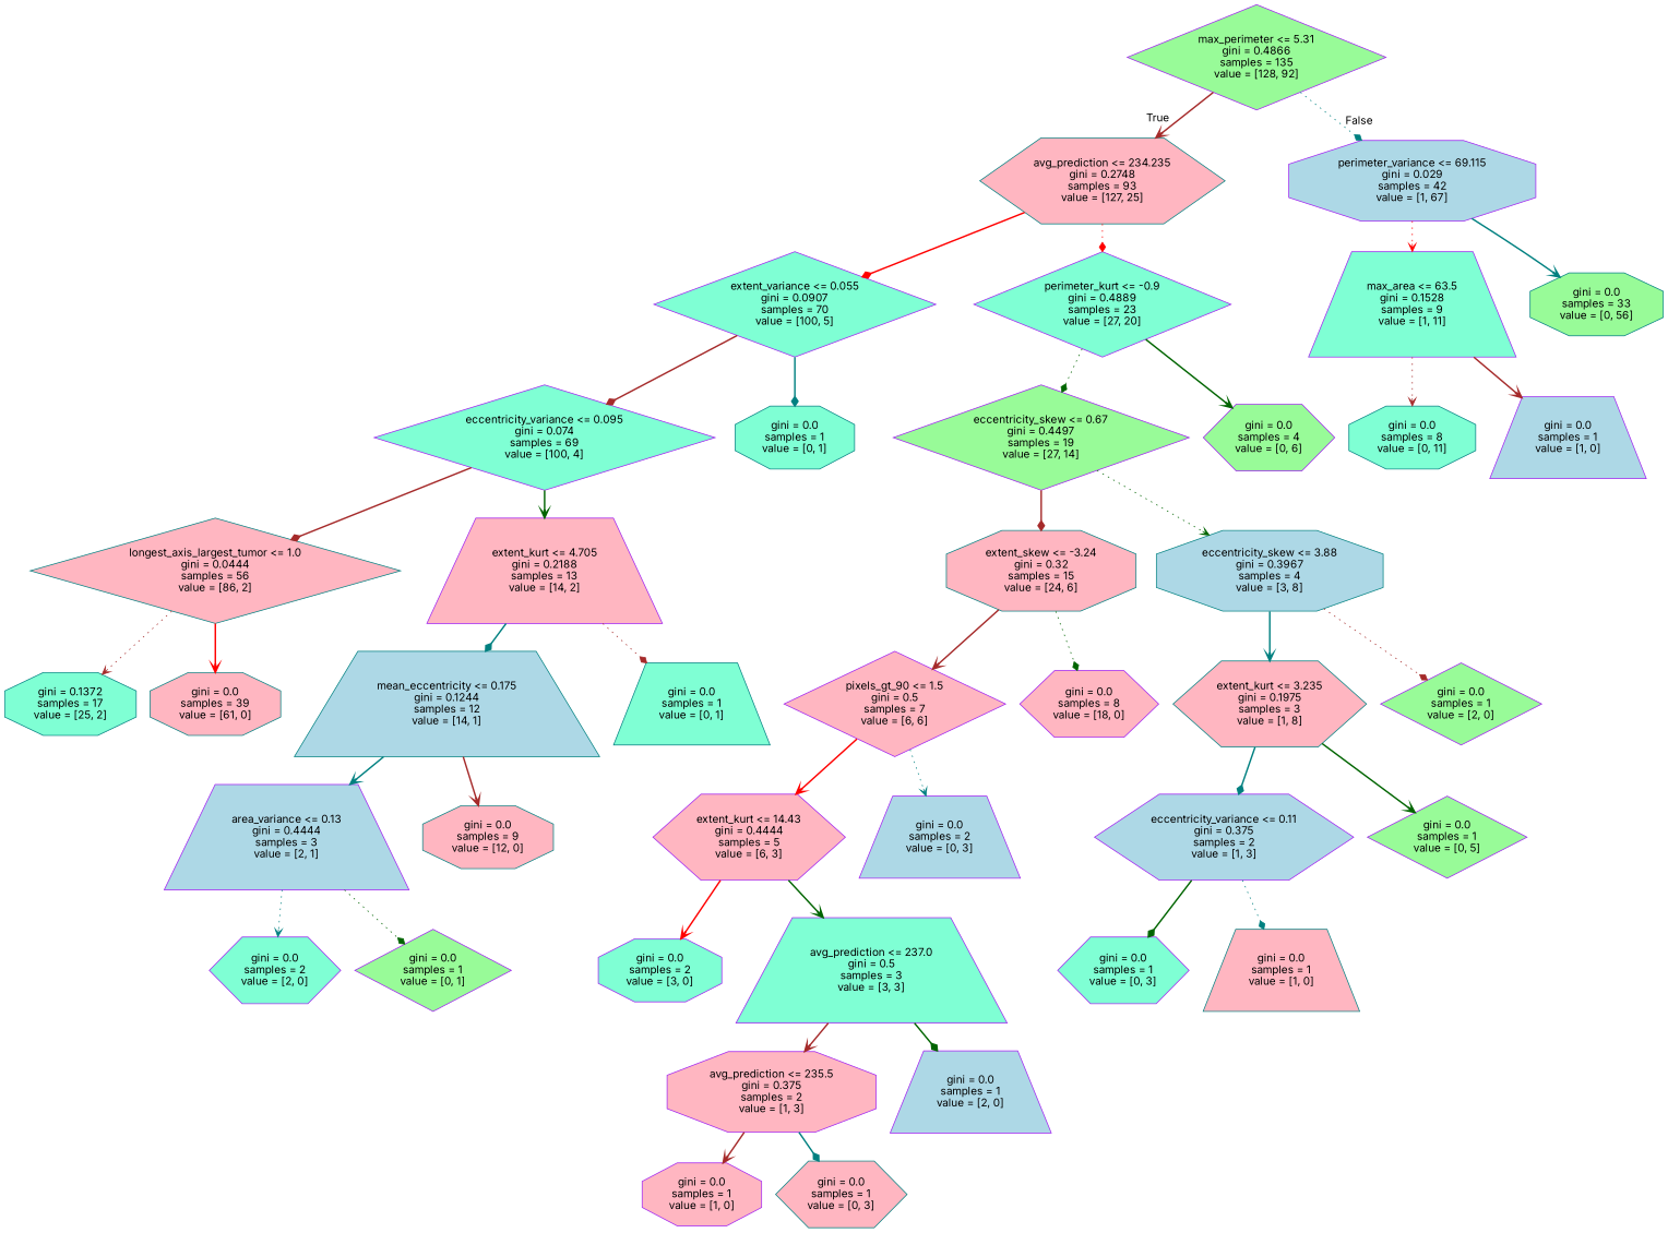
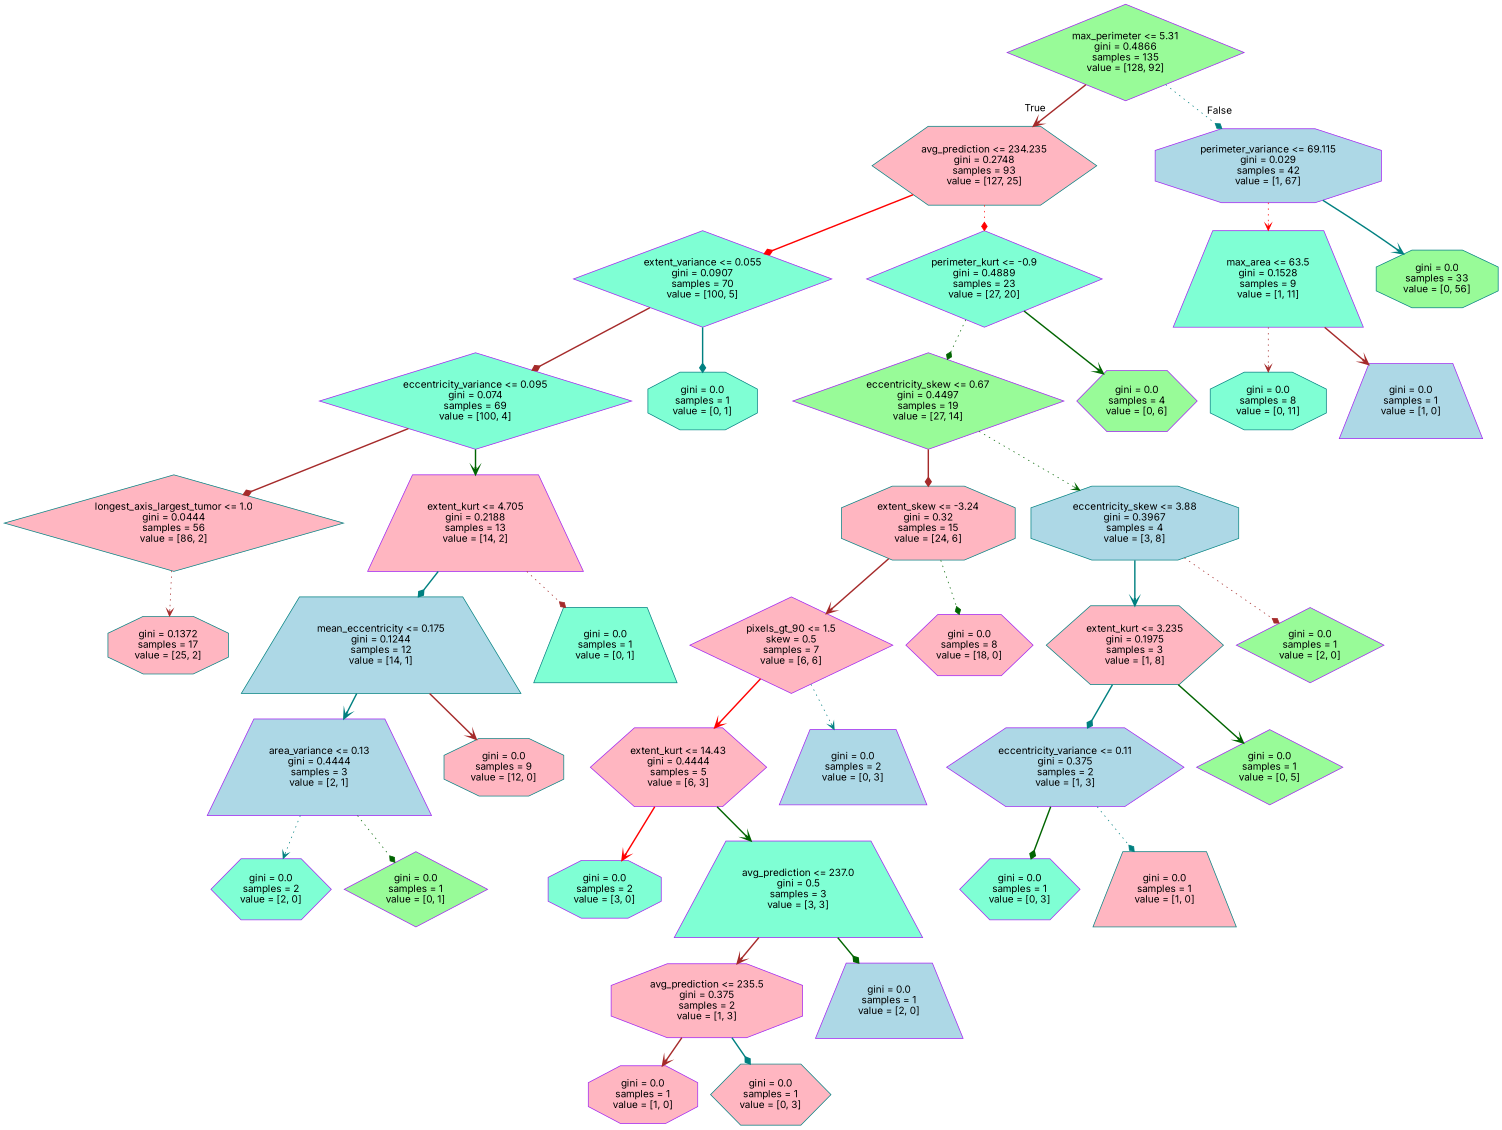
  digraph {
    fontname=Inter
    node [color=purple fillcolor=lightpink fontname=Inter shape=octagon style=filled]
    edge [arrowhead=vee color=brown fontname=Inter style=bold]
    n1 [fillcolor=palegreen label="max_perimeter <= 5.31\ngini = 0.4866\nsamples = 135\nvalue = [128, 92]" shape=diamond]
    n2 [color=teal label="avg_prediction <= 234.235\ngini = 0.2748\nsamples = 93\nvalue = [127, 25]" shape=hexagon]
    n3 [fillcolor=lightblue label="perimeter_variance <= 69.115\ngini = 0.029\nsamples = 42\nvalue = [1, 67]"]
    n4 [fillcolor=aquamarine label="extent_variance <= 0.055\ngini = 0.0907\nsamples = 70\nvalue = [100, 5]" shape=diamond]
    n5 [fillcolor=aquamarine label="perimeter_kurt <= -0.9\ngini = 0.4889\nsamples = 23\nvalue = [27, 20]" shape=diamond]
    n6 [fillcolor=aquamarine label="max_area <= 63.5\ngini = 0.1528\nsamples = 9\nvalue = [1, 11]" shape=trapezium]
    n7 [color=teal fillcolor=palegreen label="gini = 0.0\nsamples = 33\nvalue = [0, 56]"]
    n8 [fillcolor=aquamarine label="eccentricity_variance <= 0.095\ngini = 0.074\nsamples = 69\nvalue = [100, 4]" shape=diamond]
    n9 [color=teal fillcolor=aquamarine label="gini = 0.0\nsamples = 1\nvalue = [0, 1]"]
    n10 [fillcolor=palegreen label="eccentricity_skew <= 0.67\ngini = 0.4497\nsamples = 19\nvalue = [27, 14]" shape=diamond]
    n11 [fillcolor=palegreen label="gini = 0.0\nsamples = 4\nvalue = [0, 6]" shape=hexagon]
    n12 [color=teal label="longest_axis_largest_tumor <= 1.0\ngini = 0.0444\nsamples = 56\nvalue = [86, 2]" shape=diamond]
    n13 [label="extent_kurt <= 4.705\ngini = 0.2188\nsamples = 13\nvalue = [14, 2]" shape=trapezium]
-   n14 [color=teal fillcolor=aquamarine label="gini = 0.1372\nsamples = 17\nvalue = [25, 2]"]
-   n15 [color=teal label="gini = 0.0\nsamples = 39\nvalue = [61, 0]"]
+   n14 [color=teal label="gini = 0.1372\nsamples = 17\nvalue = [25, 2]"]
    n16 [color=teal fillcolor=lightblue label="mean_eccentricity <= 0.175\ngini = 0.1244\nsamples = 12\nvalue = [14, 1]" shape=trapezium]
    n17 [color=teal fillcolor=aquamarine label="gini = 0.0\nsamples = 1\nvalue = [0, 1]" shape=trapezium]
    n18 [fillcolor=lightblue label="area_variance <= 0.13\ngini = 0.4444\nsamples = 3\nvalue = [2, 1]" shape=trapezium]
    n19 [color=teal label="gini = 0.0\nsamples = 9\nvalue = [12, 0]"]
    n20 [fillcolor=aquamarine label="gini = 0.0\nsamples = 2\nvalue = [2, 0]" shape=hexagon]
    n21 [fillcolor=palegreen label="gini = 0.0\nsamples = 1\nvalue = [0, 1]" shape=diamond]
    n22 [color=teal label="extent_skew <= -3.24\ngini = 0.32\nsamples = 15\nvalue = [24, 6]"]
    n23 [color=teal fillcolor=lightblue label="eccentricity_skew <= 3.88\ngini = 0.3967\nsamples = 4\nvalue = [3, 8]"]
-   n24 [label="pixels_gt_90 <= 1.5\ngini = 0.5\nsamples = 7\nvalue = [6, 6]" shape=diamond]
+   n24 [label="pixels_gt_90 <= 1.5\nskew = 0.5\nsamples = 7\nvalue = [6, 6]" shape=diamond]
    n25 [label="gini = 0.0\nsamples = 8\nvalue = [18, 0]" shape=hexagon]
    n26 [color=teal label="extent_kurt <= 3.235\ngini = 0.1975\nsamples = 3\nvalue = [1, 8]" shape=hexagon]
    n27 [fillcolor=palegreen label="gini = 0.0\nsamples = 1\nvalue = [2, 0]" shape=diamond]
    n28 [label="extent_kurt <= 14.43\ngini = 0.4444\nsamples = 5\nvalue = [6, 3]" shape=hexagon]
    n29 [fillcolor=lightblue label="gini = 0.0\nsamples = 2\nvalue = [0, 3]" shape=trapezium]
    n30 [fillcolor=aquamarine label="gini = 0.0\nsamples = 2\nvalue = [3, 0]"]
    n31 [fillcolor=aquamarine label="avg_prediction <= 237.0\ngini = 0.5\nsamples = 3\nvalue = [3, 3]" shape=trapezium]
    n32 [label="avg_prediction <= 235.5\ngini = 0.375\nsamples = 2\nvalue = [1, 3]"]
    n33 [fillcolor=lightblue label="gini = 0.0\nsamples = 1\nvalue = [2, 0]" shape=trapezium]
    n34 [label="gini = 0.0\nsamples = 1\nvalue = [1, 0]"]
    n35 [color=teal label="gini = 0.0\nsamples = 1\nvalue = [0, 3]" shape=hexagon]
    n36 [fillcolor=lightblue label="eccentricity_variance <= 0.11\ngini = 0.375\nsamples = 2\nvalue = [1, 3]" shape=hexagon]
    n37 [fillcolor=palegreen label="gini = 0.0\nsamples = 1\nvalue = [0, 5]" shape=diamond]
    n38 [fillcolor=aquamarine label="gini = 0.0\nsamples = 1\nvalue = [0, 3]" shape=hexagon]
    n39 [color=teal label="gini = 0.0\nsamples = 1\nvalue = [1, 0]" shape=trapezium]
    n40 [color=teal fillcolor=aquamarine label="gini = 0.0\nsamples = 8\nvalue = [0, 11]"]
    n41 [fillcolor=lightblue label="gini = 0.0\nsamples = 1\nvalue = [1, 0]" shape=trapezium]
    n1 -> n2 [headlabel=True labelangle=45 labeldistance=2.5]
    n1 -> n3 [arrowhead=diamond color=teal headlabel=False labelangle=-45 labeldistance=2.5 style=dotted]
    n2 -> n4 [arrowhead=diamond color=red]
    n2 -> n5 [arrowhead=diamond color=red style=dotted]
    n3 -> n6 [color=red style=dotted]
    n3 -> n7 [color=teal]
    n4 -> n8 [arrowhead=diamond]
    n4 -> n9 [arrowhead=diamond color=teal]
    n5 -> n10 [arrowhead=diamond color=darkgreen style=dotted]
    n5 -> n11 [color=darkgreen]
    n6 -> n40 [style=dotted]
    n6 -> n41
    n8 -> n12 [arrowhead=diamond]
    n8 -> n13 [color=darkgreen]
    n10 -> n22 [arrowhead=diamond]
    n10 -> n23 [color=darkgreen style=dotted]
    n12 -> n14 [style=dotted]
-   n12 -> n15 [color=red]
    n13 -> n16 [arrowhead=diamond color=teal]
    n13 -> n17 [arrowhead=diamond style=dotted]
    n16 -> n18 [color=teal]
    n16 -> n19
    n18 -> n20 [color=teal style=dotted]
    n18 -> n21 [arrowhead=diamond color=darkgreen style=dotted]
    n22 -> n24
    n22 -> n25 [arrowhead=diamond color=darkgreen style=dotted]
    n23 -> n26 [color=teal]
    n23 -> n27 [arrowhead=diamond style=dotted]
    n24 -> n28 [color=red]
    n24 -> n29 [color=teal style=dotted]
    n26 -> n36 [arrowhead=diamond color=teal]
    n26 -> n37 [color=darkgreen]
    n28 -> n30 [color=red]
    n28 -> n31 [color=darkgreen]
    n31 -> n32
    n31 -> n33 [arrowhead=diamond color=darkgreen]
    n32 -> n34
    n32 -> n35 [arrowhead=diamond color=teal]
    n36 -> n38 [arrowhead=diamond color=darkgreen]
    n36 -> n39 [arrowhead=diamond color=teal style=dotted]
  }
